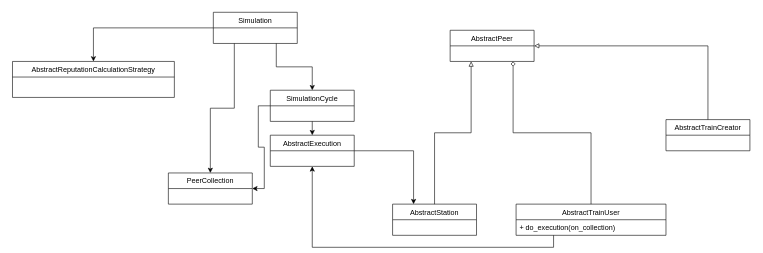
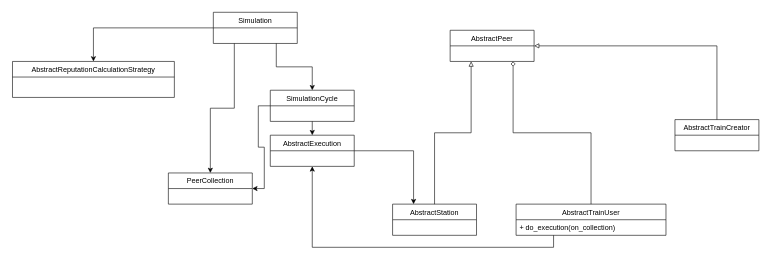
  <mxCell id="0" />
  <mxCell id="1" parent="0" />
  <mxCell id="2" value="AbstractPeer" style="swimlane;fontStyle=0;childLayout=stackLayout;horizontal=1;startSize=26;fillColor=none;horizontalStack=0;resizeParent=1;resizeParentMax=0;resizeLast=0;collapsible=1;marginBottom=0;" vertex="1" parent="1"><mxGeometry x="750" y="50" width="140" height="52" as="geometry" /></mxCell>
  <mxCell id="3" style="edgeStyle=orthogonalEdgeStyle;rounded=0;orthogonalLoop=1;jettySize=auto;html=1;exitX=0.5;exitY=0;exitDx=0;exitDy=0;entryX=0.25;entryY=1;entryDx=0;entryDy=0;endArrow=block;endFill=0;" edge="1" parent="1" source="4" target="2"><mxGeometry relative="1" as="geometry"><mxPoint x="820" y="251" as="targetPoint" /></mxGeometry></mxCell>
  <mxCell id="4" value="AbstractStation" style="swimlane;fontStyle=0;childLayout=stackLayout;horizontal=1;startSize=26;fillColor=none;horizontalStack=0;resizeParent=1;resizeParentMax=0;resizeLast=0;collapsible=1;marginBottom=0;" vertex="1" parent="1"><mxGeometry x="654" y="340" width="140" height="52" as="geometry" /></mxCell>
  <mxCell id="5" style="edgeStyle=orthogonalEdgeStyle;rounded=0;orthogonalLoop=1;jettySize=auto;html=1;exitX=0.5;exitY=0;exitDx=0;exitDy=0;endArrow=diamond;endFill=0;entryX=0.75;entryY=1;entryDx=0;entryDy=0;" edge="1" parent="1" source="7" target="2"><mxGeometry relative="1" as="geometry"><mxPoint x="820" y="250" as="targetPoint" /></mxGeometry></mxCell>
  <mxCell id="6" style="edgeStyle=orthogonalEdgeStyle;rounded=0;orthogonalLoop=1;jettySize=auto;html=1;exitX=0.25;exitY=1;exitDx=0;exitDy=0;entryX=0.5;entryY=1;entryDx=0;entryDy=0;endArrow=classic;endFill=1;" edge="1" parent="1" source="7" target="16"><mxGeometry relative="1" as="geometry" /></mxCell>
  <mxCell id="7" value="AbstractTrainUser" style="swimlane;fontStyle=0;childLayout=stackLayout;horizontal=1;startSize=26;fillColor=none;horizontalStack=0;resizeParent=1;resizeParentMax=0;resizeLast=0;collapsible=1;marginBottom=0;" vertex="1" parent="1"><mxGeometry x="860" y="340" width="250" height="52" as="geometry" /></mxCell>
  <mxCell id="8" value="+ do_execution(on_collection)" style="text;strokeColor=none;fillColor=none;align=left;verticalAlign=top;spacingLeft=4;spacingRight=4;overflow=hidden;rotatable=0;points=[[0,0.5],[1,0.5]];portConstraint=eastwest;" vertex="1" parent="7"><mxGeometry y="26" width="250" height="26" as="geometry" /></mxCell>
  <mxCell id="9" style="edgeStyle=orthogonalEdgeStyle;rounded=0;orthogonalLoop=1;jettySize=auto;html=1;exitX=0.5;exitY=0;exitDx=0;exitDy=0;entryX=1;entryY=0.5;entryDx=0;entryDy=0;endArrow=block;endFill=0;" edge="1" parent="1" source="10" target="2"><mxGeometry relative="1" as="geometry" /></mxCell>
- <mxCell id="10" value="AbstractTrainCreator" style="swimlane;fontStyle=0;childLayout=stackLayout;horizontal=1;startSize=26;fillColor=none;horizontalStack=0;resizeParent=1;resizeParentMax=0;resizeLast=0;collapsible=1;marginBottom=0;" vertex="1" parent="1"><mxGeometry x="1110" y="199" width="140" height="52" as="geometry" /></mxCell>
+ <mxCell id="10" value="AbstractTrainCreator" style="swimlane;fontStyle=0;childLayout=stackLayout;horizontal=1;startSize=26;fillColor=none;horizontalStack=0;resizeParent=1;resizeParentMax=0;resizeLast=0;collapsible=1;marginBottom=0;" vertex="1" parent="1"><mxGeometry x="1125" y="199" width="140" height="52" as="geometry" /></mxCell>
  <mxCell id="11" style="edgeStyle=orthogonalEdgeStyle;rounded=0;orthogonalLoop=1;jettySize=auto;html=1;exitX=0.25;exitY=1;exitDx=0;exitDy=0;entryX=0.5;entryY=0;entryDx=0;entryDy=0;endArrow=classic;endFill=1;" edge="1" parent="1" source="14" target="18"><mxGeometry relative="1" as="geometry" /></mxCell>
  <mxCell id="12" style="edgeStyle=orthogonalEdgeStyle;rounded=0;orthogonalLoop=1;jettySize=auto;html=1;exitX=0;exitY=0.5;exitDx=0;exitDy=0;entryX=0.5;entryY=0;entryDx=0;entryDy=0;endArrow=classic;endFill=1;" edge="1" parent="1" source="14" target="17"><mxGeometry relative="1" as="geometry" /></mxCell>
  <mxCell id="13" style="edgeStyle=orthogonalEdgeStyle;rounded=0;orthogonalLoop=1;jettySize=auto;html=1;exitX=0.75;exitY=1;exitDx=0;exitDy=0;endArrow=classic;endFill=1;" edge="1" parent="1" source="14" target="21"><mxGeometry relative="1" as="geometry" /></mxCell>
  <mxCell id="14" value="Simulation" style="swimlane;fontStyle=0;childLayout=stackLayout;horizontal=1;startSize=26;fillColor=none;horizontalStack=0;resizeParent=1;resizeParentMax=0;resizeLast=0;collapsible=1;marginBottom=0;" vertex="1" parent="1"><mxGeometry x="355" y="20" width="140" height="52" as="geometry" /></mxCell>
  <mxCell id="15" style="edgeStyle=orthogonalEdgeStyle;rounded=0;orthogonalLoop=1;jettySize=auto;html=1;exitX=1;exitY=0.5;exitDx=0;exitDy=0;entryX=0.25;entryY=0;entryDx=0;entryDy=0;endArrow=classic;endFill=1;" edge="1" parent="1" source="16" target="4"><mxGeometry relative="1" as="geometry" /></mxCell>
  <mxCell id="16" value="AbstractExecution" style="swimlane;fontStyle=0;childLayout=stackLayout;horizontal=1;startSize=26;fillColor=none;horizontalStack=0;resizeParent=1;resizeParentMax=0;resizeLast=0;collapsible=1;marginBottom=0;" vertex="1" parent="1"><mxGeometry x="450" y="225" width="140" height="52" as="geometry" /></mxCell>
  <mxCell id="17" value="AbstractReputationCalculationStrategy" style="swimlane;fontStyle=0;childLayout=stackLayout;horizontal=1;startSize=26;fillColor=none;horizontalStack=0;resizeParent=1;resizeParentMax=0;resizeLast=0;collapsible=1;marginBottom=0;" vertex="1" parent="1"><mxGeometry x="20" y="102" width="270" height="60" as="geometry" /></mxCell>
  <mxCell id="18" value="PeerCollection" style="swimlane;fontStyle=0;childLayout=stackLayout;horizontal=1;startSize=26;fillColor=none;horizontalStack=0;resizeParent=1;resizeParentMax=0;resizeLast=0;collapsible=1;marginBottom=0;" vertex="1" parent="1"><mxGeometry x="280" y="288" width="140" height="52" as="geometry" /></mxCell>
  <mxCell id="19" style="edgeStyle=orthogonalEdgeStyle;rounded=0;orthogonalLoop=1;jettySize=auto;html=1;exitX=0.5;exitY=1;exitDx=0;exitDy=0;entryX=0.5;entryY=0;entryDx=0;entryDy=0;endArrow=classic;endFill=1;" edge="1" parent="1" source="21" target="16"><mxGeometry relative="1" as="geometry" /></mxCell>
  <mxCell id="20" style="edgeStyle=orthogonalEdgeStyle;rounded=0;orthogonalLoop=1;jettySize=auto;html=1;exitX=0;exitY=0.5;exitDx=0;exitDy=0;entryX=1;entryY=0.5;entryDx=0;entryDy=0;endArrow=classic;endFill=1;" edge="1" parent="1" source="21" target="18"><mxGeometry relative="1" as="geometry" /></mxCell>
  <mxCell id="21" value="SimulationCycle" style="swimlane;fontStyle=0;childLayout=stackLayout;horizontal=1;startSize=26;fillColor=none;horizontalStack=0;resizeParent=1;resizeParentMax=0;resizeLast=0;collapsible=1;marginBottom=0;" vertex="1" parent="1"><mxGeometry x="450" y="150" width="140" height="52" as="geometry" /></mxCell>
